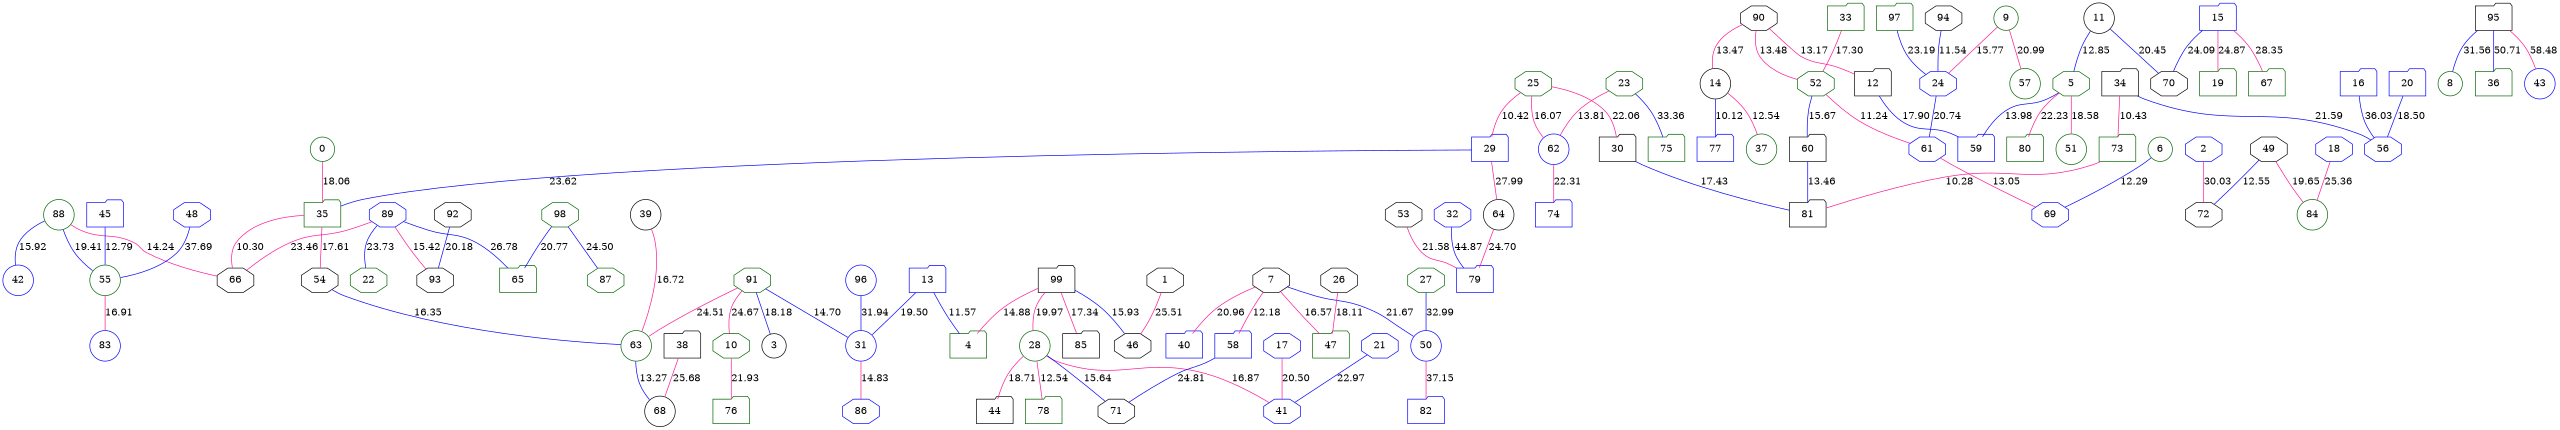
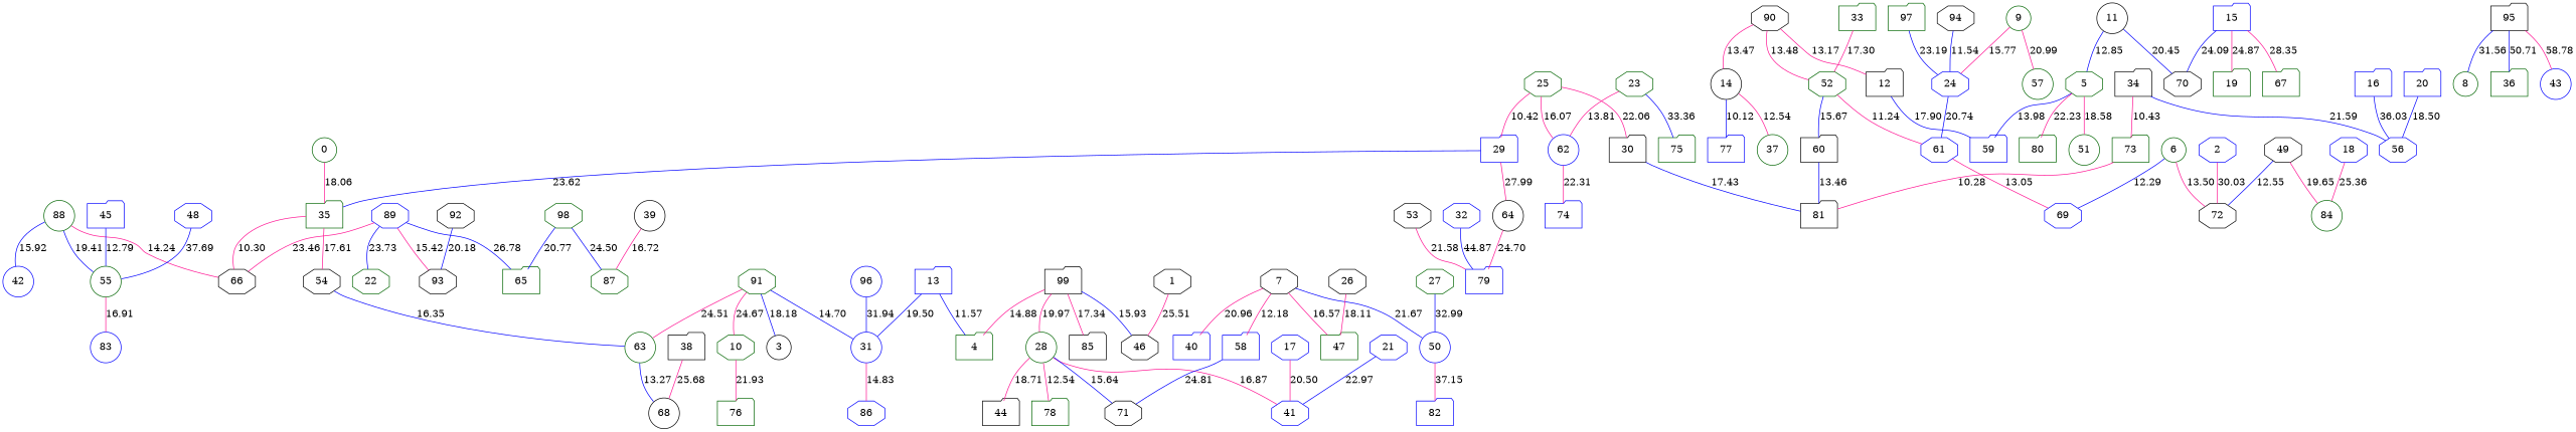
  graph {
    node [color=darkgreen shape=octagon]
    edge [color=deeppink]
    88 [shape=circle]
    42 [color=blue shape=circle]
    55 [shape=circle]
    66 [color=black]
    83 [color=blue shape=circle]
    89 [color=blue]
    93 [color=black]
    22
    65 [shape=folder]
    90 [color=black]
    52
    12 [color=black shape=folder]
    14 [color=black shape=circle]
    61 [color=blue]
    60 [color=black shape=folder]
    59 [color=blue shape=folder]
    69 [color=blue]
    81 [color=black shape=folder]
    63 [shape=circle]
    91
    10
    3 [color=black shape=circle]
    31 [color=blue shape=circle]
    68 [color=black shape=circle]
    76 [shape=folder]
    86 [color=blue]
    92 [color=black]
    94 [color=black]
    24 [color=blue]
    37 [shape=circle]
    77 [color=blue shape=folder]
    95 [color=black shape=folder]
    8 [shape=circle]
    36 [shape=folder]
    43 [color=blue shape=circle]
    32 [color=blue]
    79 [color=blue shape=folder]
    96 [color=blue shape=circle]
    97 [shape=folder]
    98
    87
    11 [color=black shape=circle]
    5
    70 [color=black]
    51 [shape=circle]
    80 [shape=folder]
    99 [color=black shape=folder]
    4 [shape=folder]
    28 [shape=circle]
    46 [color=black]
    85 [color=black shape=folder]
    41 [color=blue]
    44 [color=black shape=folder]
    71 [color=black]
    78 [shape=folder]
    13 [color=blue shape=folder]
    15 [color=blue shape=folder]
    19 [shape=folder]
    67 [shape=folder]
    16 [color=blue shape=folder]
    56 [color=blue]
    17 [color=blue]
    18 [color=blue]
    84 [shape=circle]
    0 [shape=circle]
    35 [shape=folder]
    54 [color=black]
    1 [color=black]
    2 [color=blue]
    72 [color=black]
    6 [shape=circle]
    7 [color=black]
    58 [color=blue shape=folder]
    40 [color=blue shape=folder]
    47 [shape=folder]
    50 [color=blue shape=circle]
    82 [color=blue shape=folder]
    9 [shape=circle]
    57 [shape=circle]
    20 [color=blue shape=folder]
    21 [color=blue]
    62 [color=blue shape=circle]
    23
    75 [shape=folder]
    74 [color=blue shape=folder]
    25
    29 [color=blue shape=folder]
    30 [color=black shape=folder]
    64 [color=black shape=circle]
    26 [color=black]
    27
    33 [shape=folder]
    34 [color=black shape=folder]
    73 [shape=folder]
    38 [color=black shape=folder]
    39 [color=black shape=circle]
    45 [color=blue shape=folder]
    48 [color=blue]
    49 [color=black]
    53 [color=black]
    88 -- 42 [color=blue label=15.92]
    88 -- 55 [color=blue label=19.41]
    88 -- 66 [label=14.24]
    55 -- 83 [label=16.91]
    89 -- 66 [label=23.46]
    89 -- 93 [label=15.42]
    89 -- 22 [color=blue label=23.73]
    89 -- 65 [color=blue label=26.78]
    90 -- 52 [label=13.48]
    90 -- 12 [label=13.17]
    90 -- 14 [label=13.47]
    52 -- 61 [label=11.24]
    52 -- 60 [color=blue label=15.67]
    12 -- 59 [color=blue label=17.90]
    14 -- 37 [label=12.54]
    14 -- 77 [color=blue label=10.12]
    61 -- 69 [label=13.05]
    60 -- 81 [color=blue label=13.46]
    63 -- 68 [color=blue label=13.27]
    91 -- 63 [label=24.51]
    91 -- 10 [label=24.67]
    91 -- 3 [color=blue label=18.18]
    91 -- 31 [color=blue label=14.70]
    10 -- 76 [label=21.93]
    31 -- 86 [label=14.83]
    92 -- 93 [color=blue label=20.18]
    94 -- 24 [color=blue label=11.54]
    24 -- 61 [color=blue label=20.74]
    95 -- 8 [color=blue label=31.56]
    95 -- 36 [color=blue label=50.71]
-   95 -- 43 [label=58.48]
+   95 -- 43 [label=58.78]
    32 -- 79 [color=blue label=44.87]
    96 -- 31 [color=blue label=31.94]
    97 -- 24 [color=blue label=23.19]
    98 -- 65 [color=blue label=20.77]
    98 -- 87 [color=blue label=24.50]
    11 -- 5 [color=blue label=12.85]
    11 -- 70 [color=blue label=20.45]
    5 -- 59 [color=blue label=13.98]
    5 -- 51 [label=18.58]
    5 -- 80 [label=22.23]
    99 -- 4 [label=14.88]
    99 -- 28 [label=19.97]
    99 -- 46 [color=blue label=15.93]
    99 -- 85 [label=17.34]
    28 -- 41 [label=16.87]
    28 -- 44 [label=18.71]
    28 -- 71 [color=blue label=15.64]
    28 -- 78 [label=12.54]
    13 -- 31 [color=blue label=19.50]
    13 -- 4 [color=blue label=11.57]
    15 -- 70 [color=blue label=24.09]
    15 -- 19 [label=24.87]
    15 -- 67 [label=28.35]
    16 -- 56 [color=blue label=36.03]
    17 -- 41 [label=20.50]
    18 -- 84 [label=25.36]
    0 -- 35 [label=18.06]
    35 -- 66 [label=10.30]
    35 -- 54 [label=17.61]
    54 -- 63 [color=blue label=16.35]
    1 -- 46 [label=25.51]
    2 -- 72 [label=30.03]
    6 -- 69 [color=blue label=12.29]
+   6 -- 72 [label=13.50]
    7 -- 58 [label=12.18]
    7 -- 40 [label=20.96]
    7 -- 47 [label=16.57]
    7 -- 50 [color=blue label=21.67]
    58 -- 71 [color=blue label=24.81]
    50 -- 82 [label=37.15]
    9 -- 24 [label=15.77]
    9 -- 57 [label=20.99]
    20 -- 56 [color=blue label=18.50]
    21 -- 41 [color=blue label=22.97]
    62 -- 74 [label=22.31]
    23 -- 62 [label=13.81]
    23 -- 75 [color=blue label=33.36]
    25 -- 62 [label=16.07]
    25 -- 29 [label=10.42]
    25 -- 30 [label=22.06]
    29 -- 35 [color=blue label=23.62]
    29 -- 64 [label=27.99]
    30 -- 81 [color=blue label=17.43]
    64 -- 79 [label=24.70]
    26 -- 47 [label=18.11]
    27 -- 50 [color=blue label=32.99]
    33 -- 52 [label=17.30]
    34 -- 56 [color=blue label=21.59]
    34 -- 73 [label=10.43]
    73 -- 81 [label=10.28]
    38 -- 68 [label=25.68]
-   39 -- 63 [label=16.72]
+   39 -- 87 [label=16.72]
    45 -- 55 [color=blue label=12.79]
    48 -- 55 [color=blue label=37.69]
    49 -- 84 [label=19.65]
    49 -- 72 [color=blue label=12.55]
    53 -- 79 [label=21.58]
  }
